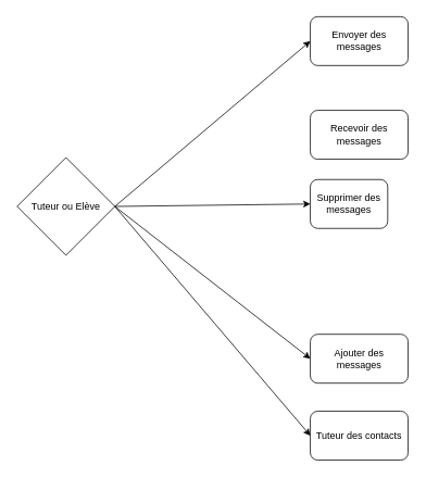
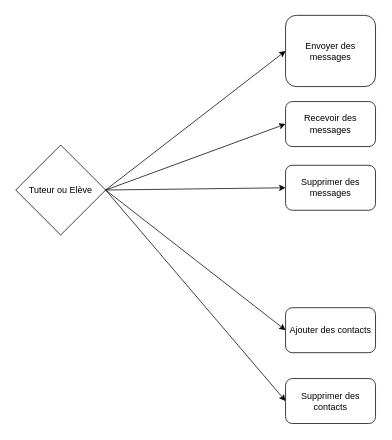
  <mxCell id="0" />
  <mxCell id="1" parent="0" />
  <mxCell id="2" value="Tuteur ou Elève" style="rhombus;whiteSpace=wrap;html=1;rounded=0;" parent="1" vertex="1"><mxGeometry x="20" y="193" width="120" height="120" as="geometry" /></mxCell>
- <mxCell id="3" value="Envoyer des messages" style="rounded=1;whiteSpace=wrap;html=1;" parent="1" vertex="1"><mxGeometry x="380" y="20" width="120" height="60" as="geometry" /></mxCell>
- <mxCell id="4" value="Ajouter des messages" style="rounded=1;whiteSpace=wrap;html=1;" parent="1" vertex="1"><mxGeometry x="380" y="410" width="120" height="60" as="geometry" /></mxCell>
+ <mxCell id="3" value="Envoyer des messages" style="rounded=1;whiteSpace=wrap;html=1;" parent="1" vertex="1"><mxGeometry x="380" y="20" width="120" height="95" as="geometry" /></mxCell>
+ <mxCell id="4" value="Ajouter des contacts" style="rounded=1;whiteSpace=wrap;html=1;" parent="1" vertex="1"><mxGeometry x="380" y="410" width="120" height="60" as="geometry" /></mxCell>
  <mxCell id="5" value="" style="endArrow=classic;html=1;rounded=0;entryX=0;entryY=0.5;entryDx=0;entryDy=0;exitX=1;exitY=0.5;exitDx=0;exitDy=0;" parent="1" source="2" target="3" edge="1"><mxGeometry width="50" height="50" relative="1" as="geometry"><mxPoint x="170" y="200" as="sourcePoint" /><mxPoint x="220" y="150" as="targetPoint" /></mxGeometry></mxCell>
  <mxCell id="6" value="" style="endArrow=classic;html=1;rounded=0;entryX=0;entryY=0.5;entryDx=0;entryDy=0;exitX=1;exitY=0.5;exitDx=0;exitDy=0;" parent="1" source="2" target="4" edge="1"><mxGeometry width="50" height="50" relative="1" as="geometry"><mxPoint x="370" y="260" as="sourcePoint" /><mxPoint x="420" y="210" as="targetPoint" /></mxGeometry></mxCell>
  <mxCell id="7" value="Recevoir des messages" style="rounded=1;whiteSpace=wrap;html=1;" parent="1" vertex="1"><mxGeometry x="380" y="135" width="120" height="60" as="geometry" /></mxCell>
- <mxCell id="9" value="Supprimer des messages" style="rounded=1;whiteSpace=wrap;html=1;" parent="1" vertex="1"><mxGeometry x="380" y="220" width="95" height="60" as="geometry" /></mxCell>
+ <mxCell id="8" value="" style="endArrow=classic;html=1;rounded=0;exitX=1;exitY=0.5;exitDx=0;exitDy=0;entryX=0;entryY=0.5;entryDx=0;entryDy=0;" parent="1" source="2" target="7" edge="1"><mxGeometry width="50" height="50" relative="1" as="geometry"><mxPoint x="370" y="260" as="sourcePoint" /><mxPoint x="420" y="210" as="targetPoint" /></mxGeometry></mxCell>
+ <mxCell id="9" value="Supprimer des messages" style="rounded=1;whiteSpace=wrap;html=1;" parent="1" vertex="1"><mxGeometry x="380" y="220" width="120" height="60" as="geometry" /></mxCell>
  <mxCell id="10" value="" style="endArrow=classic;html=1;exitX=1;exitY=0.5;exitDx=0;exitDy=0;entryX=0;entryY=0.5;entryDx=0;entryDy=0;" parent="1" source="2" target="9" edge="1"><mxGeometry width="50" height="50" relative="1" as="geometry"><mxPoint x="370" y="260" as="sourcePoint" /><mxPoint x="420" y="210" as="targetPoint" /></mxGeometry></mxCell>
- <mxCell id="11" value="Tuteur des contacts" style="rounded=1;whiteSpace=wrap;html=1;" parent="1" vertex="1"><mxGeometry x="380" y="504.5" width="120" height="60" as="geometry" /></mxCell>
+ <mxCell id="11" value="Supprimer des contacts" style="rounded=1;whiteSpace=wrap;html=1;" parent="1" vertex="1"><mxGeometry x="380" y="504.5" width="120" height="60" as="geometry" /></mxCell>
  <mxCell id="12" value="" style="endArrow=classic;html=1;exitX=1;exitY=0.5;exitDx=0;exitDy=0;entryX=0;entryY=0.5;entryDx=0;entryDy=0;" parent="1" source="2" target="11" edge="1"><mxGeometry width="50" height="50" relative="1" as="geometry"><mxPoint x="370" y="320" as="sourcePoint" /><mxPoint x="420" y="270" as="targetPoint" /></mxGeometry></mxCell>
